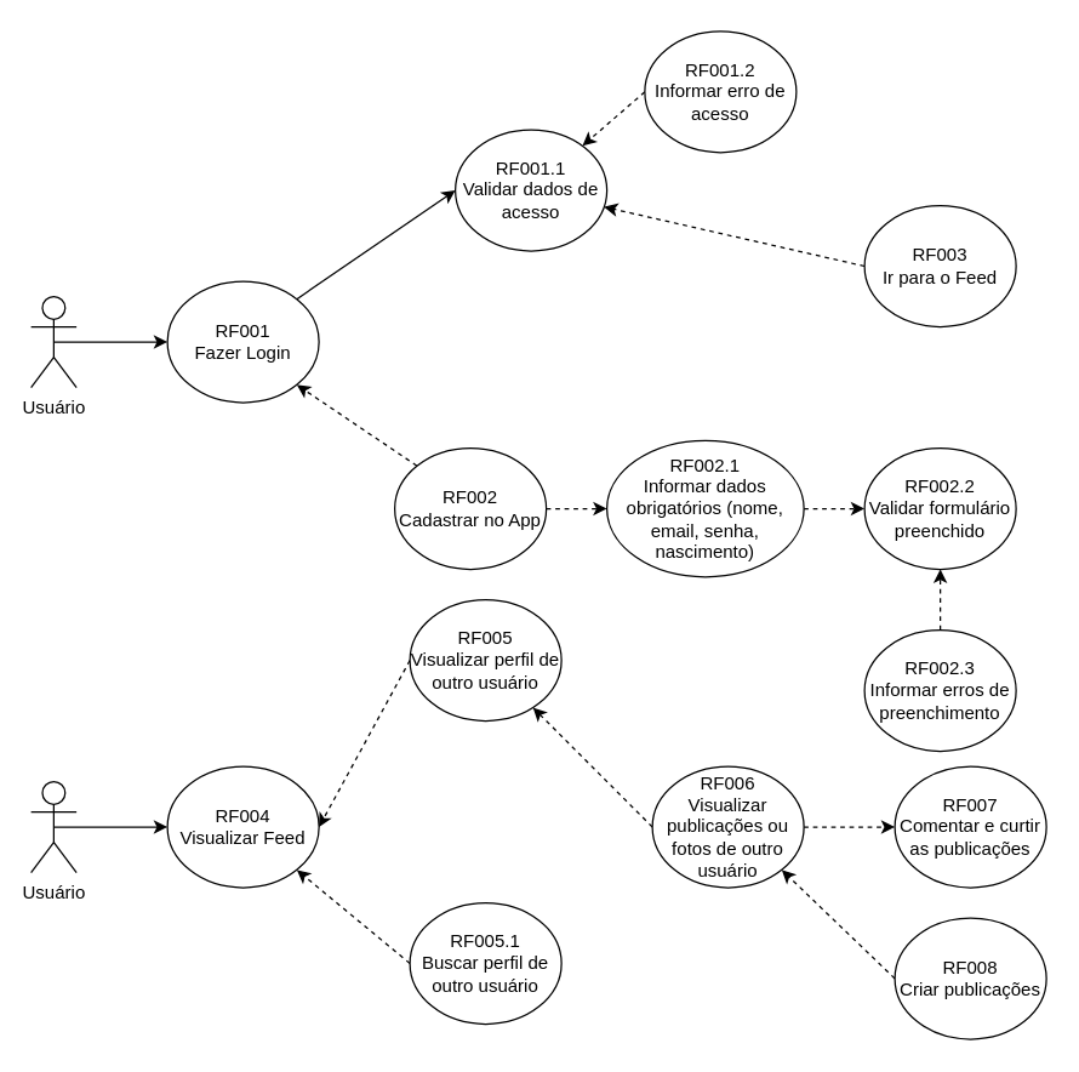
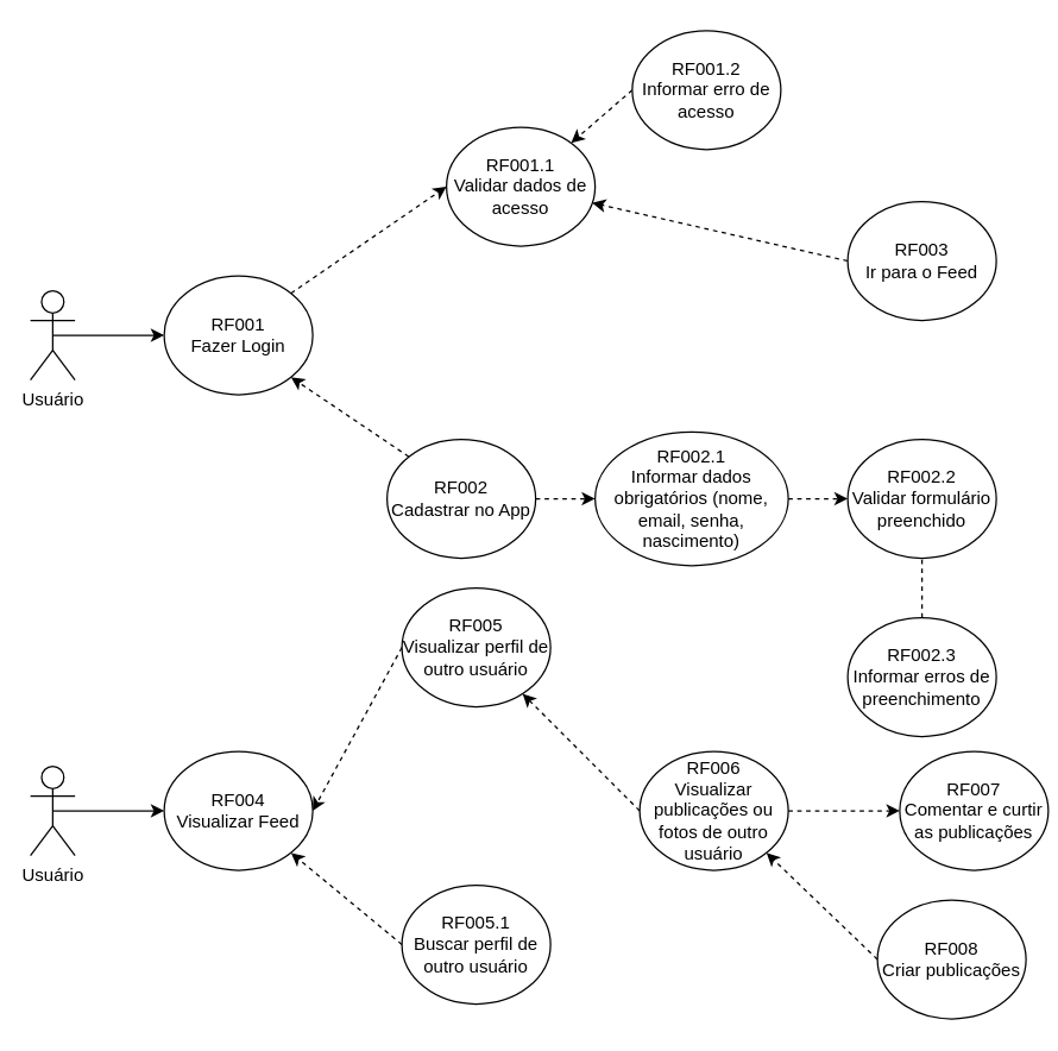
  <mxCell id="0" />
  <mxCell id="1" parent="0" />
  <mxCell id="2" style="rounded=0;orthogonalLoop=1;jettySize=auto;html=1;exitX=0.5;exitY=0.5;exitDx=0;exitDy=0;exitPerimeter=0;entryX=0;entryY=0.5;entryDx=0;entryDy=0;" parent="1" source="3" target="5" edge="1"><mxGeometry relative="1" as="geometry" /></mxCell>
  <mxCell id="3" value="Usuário" style="shape=umlActor;verticalLabelPosition=bottom;verticalAlign=top;html=1;outlineConnect=0;" parent="1" vertex="1"><mxGeometry x="20" y="195" width="30" height="60" as="geometry" /></mxCell>
- <mxCell id="4" style="edgeStyle=none;rounded=0;orthogonalLoop=1;jettySize=auto;html=1;exitX=1;exitY=0;exitDx=0;exitDy=0;entryX=0;entryY=0.5;entryDx=0;entryDy=0;dashed=0;" parent="1" source="5" target="6" edge="1"><mxGeometry relative="1" as="geometry" /></mxCell>
+ <mxCell id="4" style="edgeStyle=none;rounded=0;orthogonalLoop=1;jettySize=auto;html=1;exitX=1;exitY=0;exitDx=0;exitDy=0;entryX=0;entryY=0.5;entryDx=0;entryDy=0;dashed=1;" parent="1" source="5" target="6" edge="1"><mxGeometry relative="1" as="geometry" /></mxCell>
  <mxCell id="5" value="RF001&lt;br&gt;Fazer Login" style="ellipse;whiteSpace=wrap;html=1;" parent="1" vertex="1"><mxGeometry x="110" y="185" width="100" height="80" as="geometry" /></mxCell>
  <mxCell id="6" value="RF001.1&lt;br&gt;Validar dados de acesso" style="ellipse;whiteSpace=wrap;html=1;" parent="1" vertex="1"><mxGeometry x="300" y="85" width="100" height="80" as="geometry" /></mxCell>
  <mxCell id="7" style="edgeStyle=none;rounded=0;orthogonalLoop=1;jettySize=auto;html=1;exitX=0;exitY=0.5;exitDx=0;exitDy=0;dashed=1;" parent="1" source="8" target="6" edge="1"><mxGeometry relative="1" as="geometry" /></mxCell>
  <mxCell id="8" value="RF003&lt;br&gt;Ir para o Feed" style="ellipse;whiteSpace=wrap;html=1;" parent="1" vertex="1"><mxGeometry x="570" y="135" width="100" height="80" as="geometry" /></mxCell>
  <mxCell id="9" style="edgeStyle=none;rounded=0;orthogonalLoop=1;jettySize=auto;html=1;exitX=0;exitY=0.5;exitDx=0;exitDy=0;dashed=1;" parent="1" source="10" target="6" edge="1"><mxGeometry relative="1" as="geometry" /></mxCell>
  <mxCell id="10" value="RF001.2&lt;br&gt;Informar erro de acesso" style="ellipse;whiteSpace=wrap;html=1;" parent="1" vertex="1"><mxGeometry x="425" y="20" width="100" height="80" as="geometry" /></mxCell>
  <mxCell id="11" style="edgeStyle=none;rounded=0;orthogonalLoop=1;jettySize=auto;html=1;exitX=0;exitY=0;exitDx=0;exitDy=0;entryX=1;entryY=1;entryDx=0;entryDy=0;dashed=1;" parent="1" source="13" target="5" edge="1"><mxGeometry relative="1" as="geometry" /></mxCell>
  <mxCell id="12" style="edgeStyle=none;rounded=0;orthogonalLoop=1;jettySize=auto;html=1;exitX=1;exitY=0.5;exitDx=0;exitDy=0;dashed=1;" parent="1" source="13" target="15" edge="1"><mxGeometry relative="1" as="geometry" /></mxCell>
  <mxCell id="13" value="RF002&lt;br&gt;Cadastrar no App" style="ellipse;whiteSpace=wrap;html=1;" parent="1" vertex="1"><mxGeometry x="260" y="295" width="100" height="80" as="geometry" /></mxCell>
  <mxCell id="14" style="edgeStyle=none;rounded=0;orthogonalLoop=1;jettySize=auto;html=1;exitX=1;exitY=0.5;exitDx=0;exitDy=0;dashed=1;" parent="1" source="15" target="16" edge="1"><mxGeometry relative="1" as="geometry" /></mxCell>
  <mxCell id="15" value="RF002.1&lt;br&gt;Informar dados obrigatórios (nome, email, senha, nascimento)" style="ellipse;whiteSpace=wrap;html=1;" parent="1" vertex="1"><mxGeometry x="400" y="290" width="130" height="90" as="geometry" /></mxCell>
  <mxCell id="16" value="RF002.2&lt;br&gt;Validar formulário preenchido" style="ellipse;whiteSpace=wrap;html=1;" parent="1" vertex="1"><mxGeometry x="570" y="295" width="100" height="80" as="geometry" /></mxCell>
- <mxCell id="17" style="edgeStyle=none;rounded=0;orthogonalLoop=1;jettySize=auto;html=1;exitX=0.5;exitY=0;exitDx=0;exitDy=0;entryX=0.5;entryY=1;entryDx=0;entryDy=0;dashed=1;" parent="1" source="18" target="16" edge="1"><mxGeometry relative="1" as="geometry" /></mxCell>
+ <mxCell id="17" style="edgeStyle=none;rounded=0;orthogonalLoop=1;jettySize=auto;html=1;exitX=0.5;exitY=0;exitDx=0;exitDy=0;entryX=0.5;entryY=1;entryDx=0;entryDy=0;dashed=1;endArrow=none;" parent="1" source="18" target="16" edge="1"><mxGeometry relative="1" as="geometry" /></mxCell>
  <mxCell id="18" value="RF002.3&lt;br&gt;Informar erros de preenchimento" style="ellipse;whiteSpace=wrap;html=1;" parent="1" vertex="1"><mxGeometry x="570" y="415" width="100" height="80" as="geometry" /></mxCell>
  <mxCell id="19" style="rounded=0;orthogonalLoop=1;jettySize=auto;html=1;exitX=0.5;exitY=0.5;exitDx=0;exitDy=0;exitPerimeter=0;entryX=0;entryY=0.5;entryDx=0;entryDy=0;" parent="1" source="20" target="21" edge="1"><mxGeometry relative="1" as="geometry" /></mxCell>
  <mxCell id="20" value="Usuário" style="shape=umlActor;verticalLabelPosition=bottom;verticalAlign=top;html=1;outlineConnect=0;" parent="1" vertex="1"><mxGeometry x="20" y="515" width="30" height="60" as="geometry" /></mxCell>
  <mxCell id="21" value="RF004&lt;br&gt;Visualizar Feed" style="ellipse;whiteSpace=wrap;html=1;" parent="1" vertex="1"><mxGeometry x="110" y="505" width="100" height="80" as="geometry" /></mxCell>
  <mxCell id="22" style="edgeStyle=none;rounded=0;orthogonalLoop=1;jettySize=auto;html=1;exitX=0;exitY=0.5;exitDx=0;exitDy=0;entryX=1;entryY=0.5;entryDx=0;entryDy=0;dashed=1;" parent="1" source="23" target="21" edge="1"><mxGeometry relative="1" as="geometry" /></mxCell>
  <mxCell id="23" value="RF005&lt;br&gt;Visualizar perfil de outro usuário" style="ellipse;whiteSpace=wrap;html=1;" parent="1" vertex="1"><mxGeometry x="270" y="395" width="100" height="80" as="geometry" /></mxCell>
  <mxCell id="24" style="edgeStyle=none;rounded=0;orthogonalLoop=1;jettySize=auto;html=1;exitX=0;exitY=0.5;exitDx=0;exitDy=0;dashed=1;" edge="1" parent="1" source="26" target="23"><mxGeometry relative="1" as="geometry" /></mxCell>
  <mxCell id="25" style="edgeStyle=none;rounded=0;orthogonalLoop=1;jettySize=auto;html=1;exitX=1;exitY=0.5;exitDx=0;exitDy=0;dashed=1;" edge="1" parent="1" source="26" target="29"><mxGeometry relative="1" as="geometry" /></mxCell>
  <mxCell id="26" value="RF006&lt;br&gt;Visualizar publicações ou fotos de outro usuário" style="ellipse;whiteSpace=wrap;html=1;" vertex="1" parent="1"><mxGeometry x="430" y="505" width="100" height="80" as="geometry" /></mxCell>
  <mxCell id="27" style="rounded=0;orthogonalLoop=1;jettySize=auto;html=1;exitX=0;exitY=0.5;exitDx=0;exitDy=0;entryX=1;entryY=1;entryDx=0;entryDy=0;dashed=1;" edge="1" parent="1" source="28" target="21"><mxGeometry relative="1" as="geometry" /></mxCell>
  <mxCell id="28" value="RF005.1&lt;br&gt;Buscar perfil de outro usuário" style="ellipse;whiteSpace=wrap;html=1;" vertex="1" parent="1"><mxGeometry x="270" y="595" width="100" height="80" as="geometry" /></mxCell>
- <mxCell id="29" value="RF007&lt;br&gt;Comentar e curtir as publicações" style="ellipse;whiteSpace=wrap;html=1;" vertex="1" parent="1"><mxGeometry x="590" y="505" width="100" height="80" as="geometry" /></mxCell>
+ <mxCell id="29" value="RF007&lt;br&gt;Comentar e curtir as publicações" style="ellipse;whiteSpace=wrap;html=1;" vertex="1" parent="1"><mxGeometry x="605" y="505" width="100" height="80" as="geometry" /></mxCell>
  <mxCell id="30" style="edgeStyle=none;rounded=0;orthogonalLoop=1;jettySize=auto;html=1;exitX=0;exitY=0.5;exitDx=0;exitDy=0;entryX=1;entryY=1;entryDx=0;entryDy=0;dashed=1;" edge="1" parent="1" source="31" target="26"><mxGeometry relative="1" as="geometry" /></mxCell>
  <mxCell id="31" value="RF008&lt;br&gt;Criar publicações" style="ellipse;whiteSpace=wrap;html=1;" vertex="1" parent="1"><mxGeometry x="590" y="605" width="100" height="80" as="geometry" /></mxCell>
